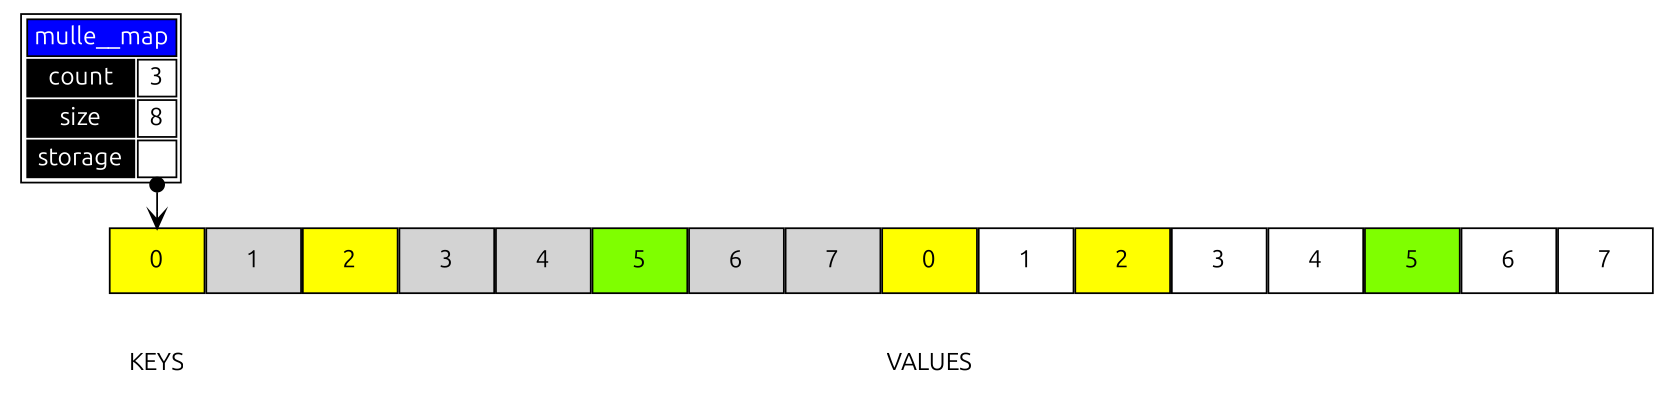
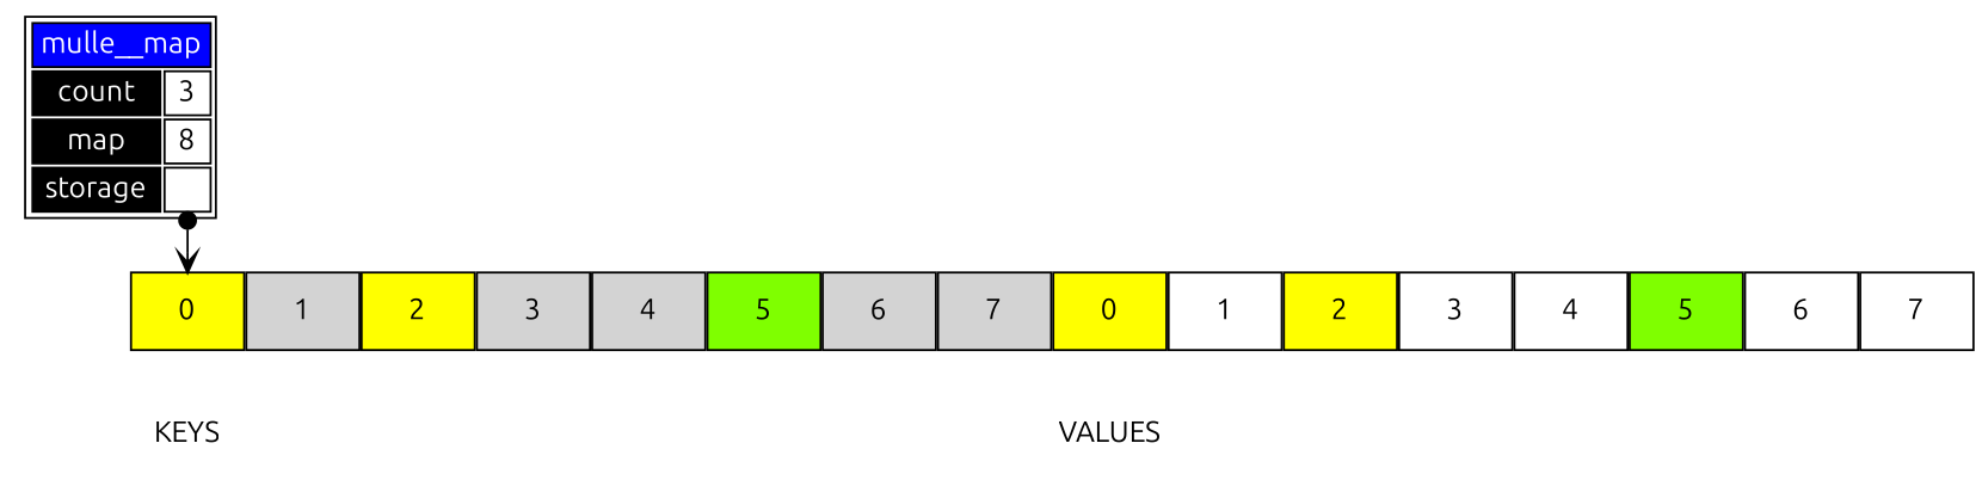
  digraph {
    nodesep=0.0
    ranksep=0.3
    fontname=Ubuntu
    node [shape=record fontname=Ubuntu fillcolor=lightgray fixedsize=true fontcolor=black fontsize=14 style=filled]
    edge [fontname=Ubuntu style=invis]
-   n1 [label=<<TABLE BORDER="1">          <TR BORDER="0"><TD BGCOLOR="blue" COLSPAN="2"><FONT COLOR="white">mulle__map</FONT></TD></TR>          <TR BORDER="0"><TD BGCOLOR="black"><FONT COLOR="white">count</FONT></TD><TD>3</TD></TR>          <TR BORDER="0"><TD BGCOLOR="black"><FONT COLOR="white">size</FONT></TD><TD>8</TD></TR>          <TR BORDER="0"><TD BGCOLOR="black"><FONT COLOR="white">storage</FONT></TD><TD PORT="pointers"></TD></TR>          </TABLE>> shape=none fillcolor="" fixedsize="" fontcolor="" fontsize="" style=""]
+   n1 [label=<<TABLE BORDER="1">          <TR BORDER="0"><TD BGCOLOR="blue" COLSPAN="2"><FONT COLOR="white">mulle__map</FONT></TD></TR>          <TR BORDER="0"><TD BGCOLOR="black"><FONT COLOR="white">count</FONT></TD><TD>3</TD></TR>          <TR BORDER="0"><TD BGCOLOR="black"><FONT COLOR="white">map</FONT></TD><TD>8</TD></TR>          <TR BORDER="0"><TD BGCOLOR="black"><FONT COLOR="white">storage</FONT></TD><TD PORT="pointers"></TD></TR>          </TABLE>> shape=none fillcolor="" fixedsize="" fontcolor="" fontsize="" style=""]
    n2 [fillcolor=yellow label=0]
    n3 [label=1]
    n4 [fillcolor=yellow label=2]
    n5 [label=3]
    n6 [label=4]
    n7 [fillcolor=chartreuse label=5]
    n8 [label=6]
    n9 [label=7]
    n10 [fillcolor=yellow label=0]
    n11 [fillcolor=white label=1]
    n12 [fillcolor=yellow label=2]
    n13 [fillcolor=white label=3]
    n14 [fillcolor=white label=4]
    n15 [fillcolor=chartreuse label=5]
    n16 [fillcolor=white label=6]
    n17 [fillcolor=white label=7]
    KEYS [shape=none fillcolor="" fixedsize="" fontcolor="" fontsize="" style=""]
    VALUES [shape=none fillcolor="" fixedsize="" fontcolor="" fontsize="" style=""]
    subgraph sub_1 {
      rank=same
      rankdir=LR
      n1
    }
    subgraph sub_2 {
      rank=same
      rankdir=LR
      n2
      n3
      n4
      n5
      n6
      n7
      n8
      n9
      n10
      n11
      n12
      n13
      n14
      n15
      n16
      n17
    }
    n1 -> n2 [arrowhead=vee arrowtail=dot dir=both tailport="pointers:c" style=""]
    n2 -> KEYS
    n10 -> VALUES
  }
